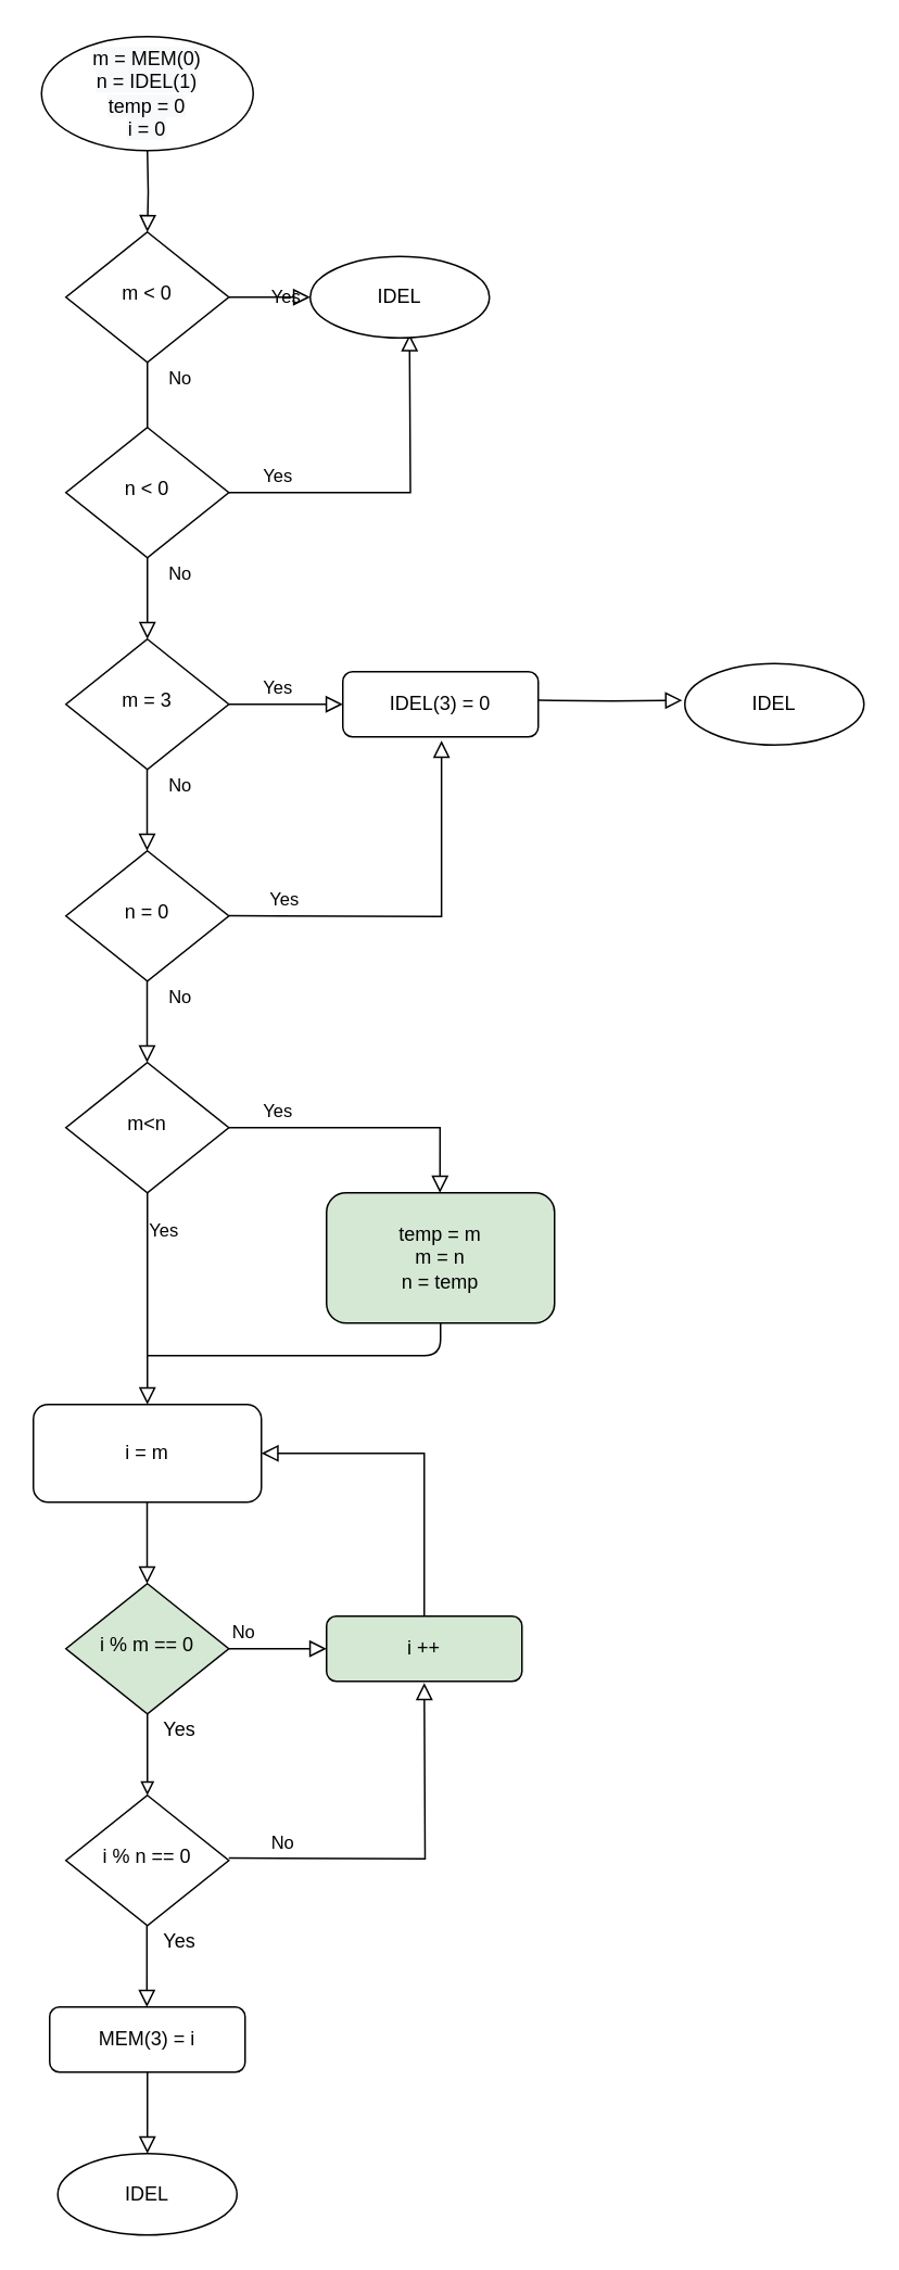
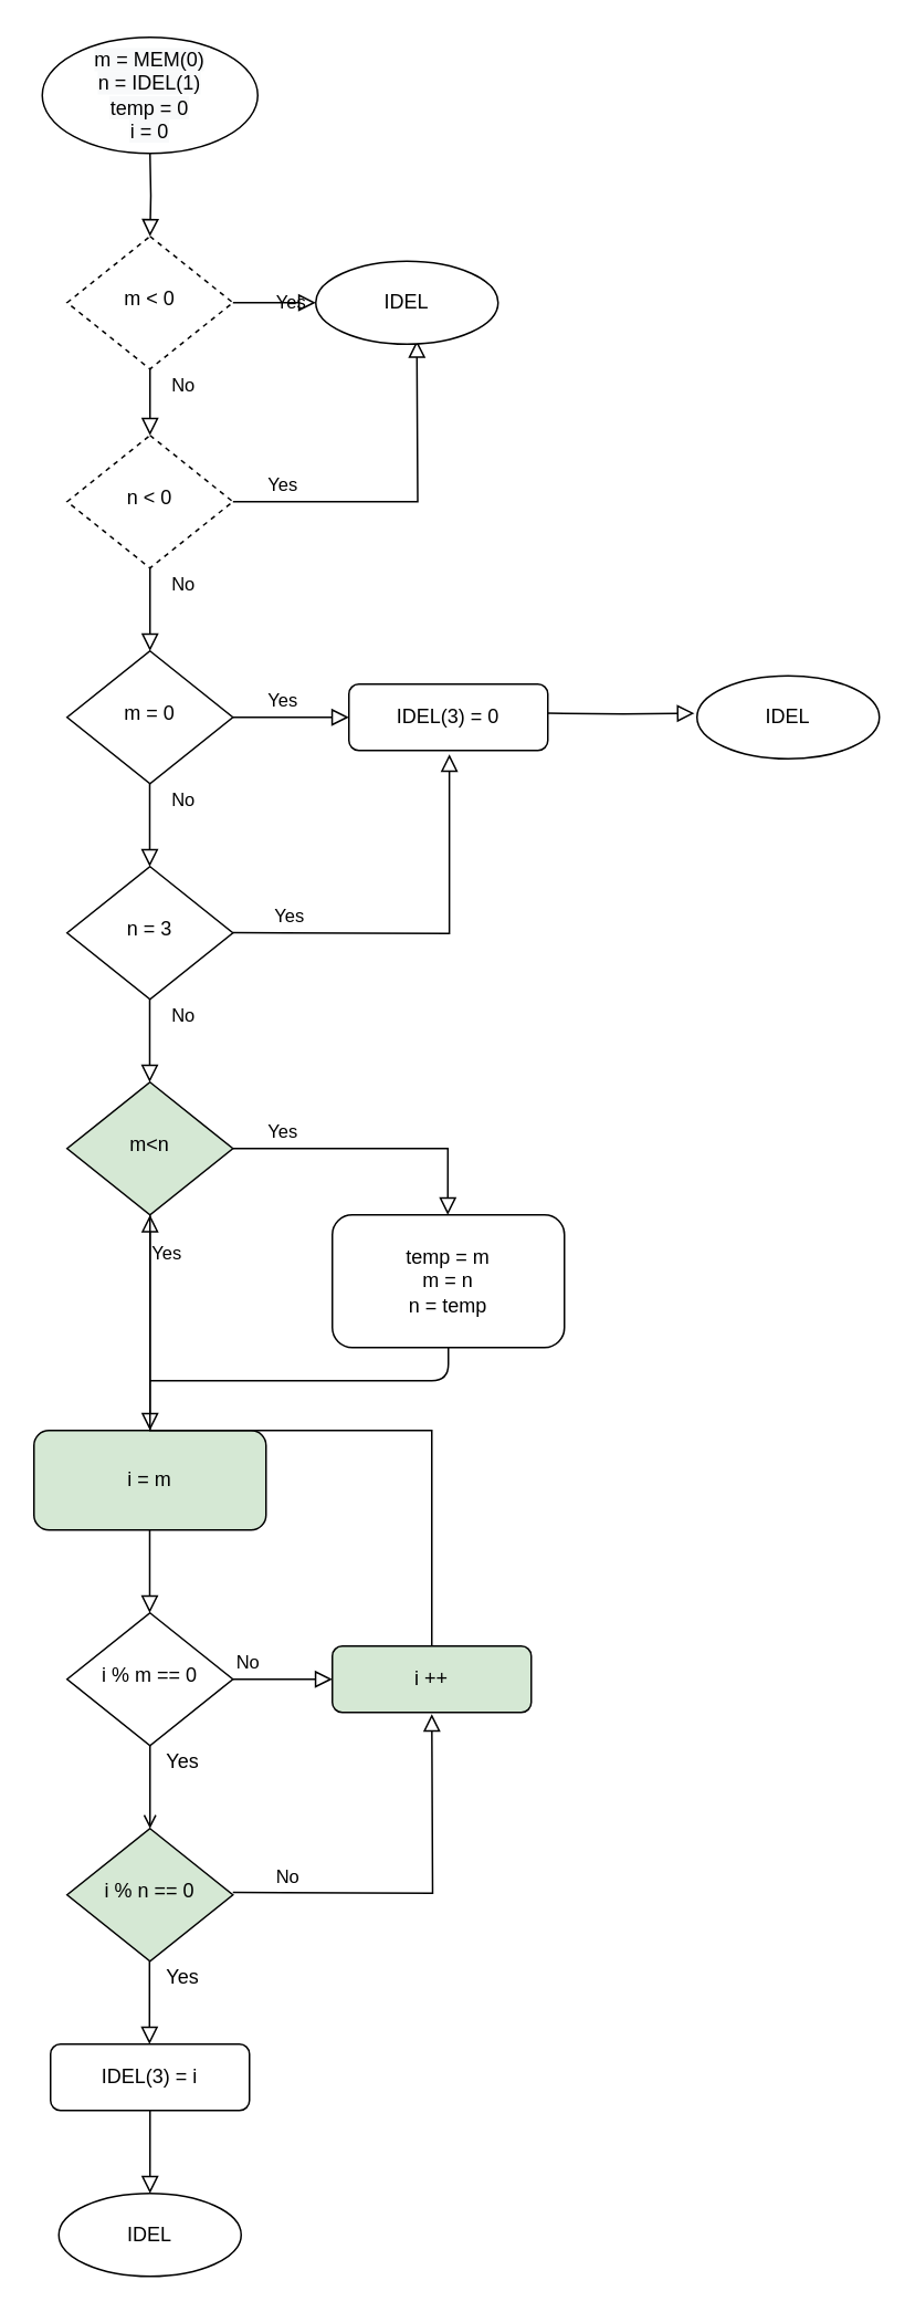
  <mxCell id="0" />
  <mxCell id="1" parent="0" />
  <mxCell id="2" value="" style="rounded=0;html=1;jettySize=auto;orthogonalLoop=1;fontSize=11;endArrow=block;endFill=0;endSize=8;strokeWidth=1;shadow=0;labelBackgroundColor=none;edgeStyle=orthogonalEdgeStyle;" parent="1" target="5" edge="1"><mxGeometry relative="1" as="geometry"><mxPoint x="90" y="90" as="sourcePoint" /></mxGeometry></mxCell>
- <mxCell id="3" value="No" style="rounded=0;html=1;jettySize=auto;orthogonalLoop=1;fontSize=11;endArrow=none;endFill=0;endSize=8;strokeWidth=1;shadow=0;labelBackgroundColor=none;edgeStyle=orthogonalEdgeStyle;" parent="1" source="5" target="8" edge="1"><mxGeometry x="-0.5" y="20" relative="1" as="geometry"><mxPoint as="offset" /></mxGeometry></mxCell>
+ <mxCell id="3" value="No" style="rounded=0;html=1;jettySize=auto;orthogonalLoop=1;fontSize=11;endArrow=block;endFill=0;endSize=8;strokeWidth=1;shadow=0;labelBackgroundColor=none;edgeStyle=orthogonalEdgeStyle;" parent="1" source="5" target="8" edge="1"><mxGeometry x="-0.5" y="20" relative="1" as="geometry"><mxPoint as="offset" /></mxGeometry></mxCell>
  <mxCell id="4" value="Yes" style="edgeStyle=orthogonalEdgeStyle;rounded=0;html=1;jettySize=auto;orthogonalLoop=1;fontSize=11;endArrow=block;endFill=0;endSize=8;strokeWidth=1;shadow=0;labelBackgroundColor=none;" parent="1" source="5" edge="1"><mxGeometry y="10" relative="1" as="geometry"><mxPoint as="offset" /><mxPoint x="190" y="180" as="targetPoint" /></mxGeometry></mxCell>
- <mxCell id="5" value="m &amp;lt; 0" style="rhombus;whiteSpace=wrap;html=1;shadow=0;fontFamily=Helvetica;fontSize=12;align=center;strokeWidth=1;spacing=6;spacingTop=-4;" parent="1" vertex="1"><mxGeometry x="40" y="140" width="100" height="80" as="geometry" /></mxCell>
+ <mxCell id="5" value="m &amp;lt; 0" style="rhombus;whiteSpace=wrap;html=1;shadow=0;fontFamily=Helvetica;fontSize=12;align=center;strokeWidth=1;spacing=6;spacingTop=-4;dashed=1;" parent="1" vertex="1"><mxGeometry x="40" y="140" width="100" height="80" as="geometry" /></mxCell>
  <mxCell id="6" value="No" style="rounded=0;html=1;jettySize=auto;orthogonalLoop=1;fontSize=11;endArrow=block;endFill=0;endSize=8;strokeWidth=1;shadow=0;labelBackgroundColor=none;edgeStyle=orthogonalEdgeStyle;" parent="1" source="8" edge="1"><mxGeometry x="-0.6" y="20" relative="1" as="geometry"><mxPoint as="offset" /><mxPoint x="90" y="390" as="targetPoint" /></mxGeometry></mxCell>
  <mxCell id="7" value="Yes" style="edgeStyle=orthogonalEdgeStyle;rounded=0;html=1;jettySize=auto;orthogonalLoop=1;fontSize=11;endArrow=block;endFill=0;endSize=8;strokeWidth=1;shadow=0;labelBackgroundColor=none;entryX=0.508;entryY=1.069;entryDx=0;entryDy=0;entryPerimeter=0;" parent="1" source="8" edge="1"><mxGeometry x="-0.712" y="10" relative="1" as="geometry"><mxPoint as="offset" /><mxPoint x="250.96" y="202.76" as="targetPoint" /></mxGeometry></mxCell>
- <mxCell id="8" value="n &amp;lt; 0" style="rhombus;whiteSpace=wrap;html=1;shadow=0;fontFamily=Helvetica;fontSize=12;align=center;strokeWidth=1;spacing=6;spacingTop=-4;" parent="1" vertex="1"><mxGeometry x="40" y="260" width="100" height="80" as="geometry" /></mxCell>
- <mxCell id="9" value="m = 3" style="rhombus;whiteSpace=wrap;html=1;shadow=0;fontFamily=Helvetica;fontSize=12;align=center;strokeWidth=1;spacing=6;spacingTop=-4;" vertex="1" parent="1"><mxGeometry x="40" y="390" width="100" height="80" as="geometry" /></mxCell>
- <mxCell id="10" value="n = 0" style="rhombus;whiteSpace=wrap;html=1;shadow=0;fontFamily=Helvetica;fontSize=12;align=center;strokeWidth=1;spacing=6;spacingTop=-4;" vertex="1" parent="1"><mxGeometry x="40" y="520" width="100" height="80" as="geometry" /></mxCell>
+ <mxCell id="8" value="n &amp;lt; 0" style="rhombus;whiteSpace=wrap;html=1;shadow=0;fontFamily=Helvetica;fontSize=12;align=center;strokeWidth=1;spacing=6;spacingTop=-4;dashed=1;" parent="1" vertex="1"><mxGeometry x="40" y="260" width="100" height="80" as="geometry" /></mxCell>
+ <mxCell id="9" value="m = 0" style="rhombus;whiteSpace=wrap;html=1;shadow=0;fontFamily=Helvetica;fontSize=12;align=center;strokeWidth=1;spacing=6;spacingTop=-4;" vertex="1" parent="1"><mxGeometry x="40" y="390" width="100" height="80" as="geometry" /></mxCell>
+ <mxCell id="10" value="n = 3" style="rhombus;whiteSpace=wrap;html=1;shadow=0;fontFamily=Helvetica;fontSize=12;align=center;strokeWidth=1;spacing=6;spacingTop=-4;" vertex="1" parent="1"><mxGeometry x="40" y="520" width="100" height="80" as="geometry" /></mxCell>
  <mxCell id="11" value="No" style="rounded=0;html=1;jettySize=auto;orthogonalLoop=1;fontSize=11;endArrow=block;endFill=0;endSize=8;strokeWidth=1;shadow=0;labelBackgroundColor=none;edgeStyle=orthogonalEdgeStyle;" edge="1" parent="1"><mxGeometry x="-0.6" y="20" relative="1" as="geometry"><mxPoint as="offset" /><mxPoint x="89.83" y="470" as="sourcePoint" /><mxPoint x="89.83" y="520" as="targetPoint" /></mxGeometry></mxCell>
  <mxCell id="12" value="IDEL(3) = 0" style="rounded=1;whiteSpace=wrap;html=1;fontSize=12;glass=0;strokeWidth=1;shadow=0;" vertex="1" parent="1"><mxGeometry x="210" y="410" width="120" height="40" as="geometry" /></mxCell>
  <mxCell id="13" value="Yes" style="edgeStyle=orthogonalEdgeStyle;rounded=0;html=1;jettySize=auto;orthogonalLoop=1;fontSize=11;endArrow=block;endFill=0;endSize=8;strokeWidth=1;shadow=0;labelBackgroundColor=none;exitX=1;exitY=0.5;exitDx=0;exitDy=0;" edge="1" parent="1" source="9"><mxGeometry x="-0.143" y="10" relative="1" as="geometry"><mxPoint as="offset" /><mxPoint x="160" y="377.24" as="sourcePoint" /><mxPoint x="210" y="430" as="targetPoint" /></mxGeometry></mxCell>
  <mxCell id="14" value="Yes" style="edgeStyle=orthogonalEdgeStyle;rounded=0;html=1;jettySize=auto;orthogonalLoop=1;fontSize=11;endArrow=block;endFill=0;endSize=8;strokeWidth=1;shadow=0;labelBackgroundColor=none;exitX=1;exitY=0.5;exitDx=0;exitDy=0;entryX=0.505;entryY=1.058;entryDx=0;entryDy=0;entryPerimeter=0;" edge="1" parent="1" target="12"><mxGeometry x="-0.712" y="10" relative="1" as="geometry"><mxPoint as="offset" /><mxPoint x="140" y="559.83" as="sourcePoint" /><mxPoint x="210" y="559.83" as="targetPoint" /></mxGeometry></mxCell>
- <mxCell id="15" value="m&amp;lt;n" style="rhombus;whiteSpace=wrap;html=1;shadow=0;fontFamily=Helvetica;fontSize=12;align=center;strokeWidth=1;spacing=6;spacingTop=-4;" vertex="1" parent="1"><mxGeometry x="40" y="650" width="100" height="80" as="geometry" /></mxCell>
+ <mxCell id="15" value="m&amp;lt;n" style="rhombus;whiteSpace=wrap;html=1;shadow=0;fontFamily=Helvetica;fontSize=12;align=center;strokeWidth=1;spacing=6;spacingTop=-4;fillColor=#d5e8d4;" vertex="1" parent="1"><mxGeometry x="40" y="650" width="100" height="80" as="geometry" /></mxCell>
  <mxCell id="16" value="No" style="rounded=0;html=1;jettySize=auto;orthogonalLoop=1;fontSize=11;endArrow=block;endFill=0;endSize=8;strokeWidth=1;shadow=0;labelBackgroundColor=none;edgeStyle=orthogonalEdgeStyle;" edge="1" parent="1"><mxGeometry x="-0.6" y="20" relative="1" as="geometry"><mxPoint as="offset" /><mxPoint x="89.83" y="600" as="sourcePoint" /><mxPoint x="89.83" y="650" as="targetPoint" /></mxGeometry></mxCell>
- <mxCell id="17" value="temp = m&lt;br&gt;m = n&lt;br&gt;n = temp" style="rounded=1;whiteSpace=wrap;html=1;fontSize=12;glass=0;strokeWidth=1;shadow=0;fillColor=#d5e8d4;" vertex="1" parent="1"><mxGeometry x="200" y="730" width="140" height="80" as="geometry" /></mxCell>
+ <mxCell id="17" value="temp = m&lt;br&gt;m = n&lt;br&gt;n = temp" style="rounded=1;whiteSpace=wrap;html=1;fontSize=12;glass=0;strokeWidth=1;shadow=0;" vertex="1" parent="1"><mxGeometry x="200" y="730" width="140" height="80" as="geometry" /></mxCell>
  <mxCell id="18" value="&#10;&#10;&lt;span style=&quot;color: rgb(0, 0, 0); font-family: helvetica; font-size: 12px; font-style: normal; font-weight: 400; letter-spacing: normal; text-align: center; text-indent: 0px; text-transform: none; word-spacing: 0px; background-color: rgb(248, 249, 250);&quot;&gt;m = MEM(0)&lt;/span&gt;&lt;br style=&quot;color: rgb(0, 0, 0); font-family: helvetica; font-size: 12px; font-style: normal; font-weight: 400; letter-spacing: normal; text-align: center; text-indent: 0px; text-transform: none; word-spacing: 0px; background-color: rgb(248, 249, 250);&quot;&gt;&lt;span style=&quot;color: rgb(0, 0, 0); font-family: helvetica; font-size: 12px; font-style: normal; font-weight: 400; letter-spacing: normal; text-align: center; text-indent: 0px; text-transform: none; word-spacing: 0px; background-color: rgb(248, 249, 250);&quot;&gt;n = IDEL(1)&lt;/span&gt;&lt;br style=&quot;color: rgb(0, 0, 0); font-family: helvetica; font-size: 12px; font-style: normal; font-weight: 400; letter-spacing: normal; text-align: center; text-indent: 0px; text-transform: none; word-spacing: 0px; background-color: rgb(248, 249, 250);&quot;&gt;&lt;span style=&quot;color: rgb(0, 0, 0); font-family: helvetica; font-size: 12px; font-style: normal; font-weight: 400; letter-spacing: normal; text-align: center; text-indent: 0px; text-transform: none; word-spacing: 0px; background-color: rgb(248, 249, 250);&quot;&gt;temp = 0&lt;/span&gt;&lt;br style=&quot;color: rgb(0, 0, 0); font-family: helvetica; font-size: 12px; font-style: normal; font-weight: 400; letter-spacing: normal; text-align: center; text-indent: 0px; text-transform: none; word-spacing: 0px; background-color: rgb(248, 249, 250);&quot;&gt;&lt;span style=&quot;color: rgb(0, 0, 0); font-family: helvetica; font-size: 12px; font-style: normal; font-weight: 400; letter-spacing: normal; text-align: center; text-indent: 0px; text-transform: none; word-spacing: 0px; background-color: rgb(248, 249, 250);&quot;&gt;i = 0&lt;/span&gt;&#10;&#10;" style="strokeWidth=1;html=1;shape=mxgraph.flowchart.start_1;whiteSpace=wrap;" vertex="1" parent="1"><mxGeometry x="25" y="20" width="130" height="70" as="geometry" /></mxCell>
  <mxCell id="19" value="Yes" style="rounded=0;html=1;jettySize=auto;orthogonalLoop=1;fontSize=11;endArrow=block;endFill=0;endSize=8;strokeWidth=1;shadow=0;labelBackgroundColor=none;edgeStyle=orthogonalEdgeStyle;exitX=1;exitY=0.5;exitDx=0;exitDy=0;" edge="1" parent="1" source="15"><mxGeometry x="-0.646" y="10" relative="1" as="geometry"><mxPoint as="offset" /><mxPoint x="269.66" y="680" as="sourcePoint" /><mxPoint x="269.66" y="730" as="targetPoint" /><Array as="points"><mxPoint x="270" y="690" /></Array></mxGeometry></mxCell>
- <mxCell id="20" value="i = m" style="rounded=1;whiteSpace=wrap;html=1;fontSize=12;glass=0;strokeWidth=1;shadow=0;" vertex="1" parent="1"><mxGeometry x="20" y="860" width="140" height="60" as="geometry" /></mxCell>
+ <mxCell id="20" value="i = m" style="rounded=1;whiteSpace=wrap;html=1;fontSize=12;glass=0;strokeWidth=1;shadow=0;fillColor=#d5e8d4;" vertex="1" parent="1"><mxGeometry x="20" y="860" width="140" height="60" as="geometry" /></mxCell>
  <mxCell id="21" value="Yes" style="rounded=0;html=1;jettySize=auto;orthogonalLoop=1;fontSize=11;endArrow=block;endFill=0;endSize=8;strokeWidth=1;shadow=0;labelBackgroundColor=none;edgeStyle=orthogonalEdgeStyle;exitX=1;exitY=0.5;exitDx=0;exitDy=0;entryX=0.5;entryY=0;entryDx=0;entryDy=0;" edge="1" parent="1" target="20"><mxGeometry x="-0.646" y="10" relative="1" as="geometry"><mxPoint as="offset" /><mxPoint x="90" y="730" as="sourcePoint" /><mxPoint x="130" y="820" as="targetPoint" /><Array as="points"><mxPoint x="90" y="860" /></Array></mxGeometry></mxCell>
  <mxCell id="22" value="" style="endArrow=none;html=1;entryX=0.5;entryY=1;entryDx=0;entryDy=0;" edge="1" parent="1" target="17"><mxGeometry width="50" height="50" relative="1" as="geometry"><mxPoint x="90" y="830" as="sourcePoint" /><mxPoint x="110" y="760" as="targetPoint" /><Array as="points"><mxPoint x="270" y="830" /></Array></mxGeometry></mxCell>
- <mxCell id="23" value="" style="edgeStyle=orthogonalEdgeStyle;rounded=0;orthogonalLoop=1;jettySize=auto;html=1;endArrow=block;endFill=0;" edge="1" parent="1" source="24" target="26"><mxGeometry relative="1" as="geometry" /></mxCell>
- <mxCell id="24" value="i % m == 0" style="rhombus;whiteSpace=wrap;html=1;shadow=0;fontFamily=Helvetica;fontSize=12;align=center;strokeWidth=1;spacing=6;spacingTop=-4;fillColor=#d5e8d4;" vertex="1" parent="1"><mxGeometry x="40" y="970" width="100" height="80" as="geometry" /></mxCell>
+ <mxCell id="23" value="" style="edgeStyle=orthogonalEdgeStyle;rounded=0;orthogonalLoop=1;jettySize=auto;html=1;endArrow=open;endFill=0;" edge="1" parent="1" source="24" target="26"><mxGeometry relative="1" as="geometry" /></mxCell>
+ <mxCell id="24" value="i % m == 0" style="rhombus;whiteSpace=wrap;html=1;shadow=0;fontFamily=Helvetica;fontSize=12;align=center;strokeWidth=1;spacing=6;spacingTop=-4;" vertex="1" parent="1"><mxGeometry x="40" y="970" width="100" height="80" as="geometry" /></mxCell>
  <mxCell id="25" value="" style="rounded=0;html=1;jettySize=auto;orthogonalLoop=1;fontSize=11;endArrow=block;endFill=0;endSize=8;strokeWidth=1;shadow=0;labelBackgroundColor=none;edgeStyle=orthogonalEdgeStyle;" edge="1" parent="1"><mxGeometry x="-0.6" y="20" relative="1" as="geometry"><mxPoint as="offset" /><mxPoint x="89.83" y="920" as="sourcePoint" /><mxPoint x="89.83" y="970" as="targetPoint" /></mxGeometry></mxCell>
- <mxCell id="26" value="i % n == 0" style="rhombus;whiteSpace=wrap;html=1;shadow=0;fontFamily=Helvetica;fontSize=12;align=center;strokeWidth=1;spacing=6;spacingTop=-4;" vertex="1" parent="1"><mxGeometry x="40" y="1100" width="100" height="80" as="geometry" /></mxCell>
- <mxCell id="27" value="MEM(3) = i" style="rounded=1;whiteSpace=wrap;html=1;fontSize=12;glass=0;strokeWidth=1;shadow=0;" vertex="1" parent="1"><mxGeometry x="30" y="1230" width="120" height="40" as="geometry" /></mxCell>
+ <mxCell id="26" value="i % n == 0" style="rhombus;whiteSpace=wrap;html=1;shadow=0;fontFamily=Helvetica;fontSize=12;align=center;strokeWidth=1;spacing=6;spacingTop=-4;fillColor=#d5e8d4;" vertex="1" parent="1"><mxGeometry x="40" y="1100" width="100" height="80" as="geometry" /></mxCell>
+ <mxCell id="27" value="IDEL(3) = i" style="rounded=1;whiteSpace=wrap;html=1;fontSize=12;glass=0;strokeWidth=1;shadow=0;" vertex="1" parent="1"><mxGeometry x="30" y="1230" width="120" height="40" as="geometry" /></mxCell>
  <mxCell id="28" value="" style="rounded=0;html=1;jettySize=auto;orthogonalLoop=1;fontSize=11;endArrow=block;endFill=0;endSize=8;strokeWidth=1;shadow=0;labelBackgroundColor=none;edgeStyle=orthogonalEdgeStyle;" edge="1" parent="1"><mxGeometry x="-0.6" y="20" relative="1" as="geometry"><mxPoint as="offset" /><mxPoint x="89.71" y="1180" as="sourcePoint" /><mxPoint x="89.71" y="1230" as="targetPoint" /><Array as="points"><mxPoint x="89.94" y="1220" /><mxPoint x="89.94" y="1220" /></Array></mxGeometry></mxCell>
  <mxCell id="29" value="i ++" style="rounded=1;whiteSpace=wrap;html=1;fontSize=12;glass=0;strokeWidth=1;shadow=0;fillColor=#d5e8d4;" vertex="1" parent="1"><mxGeometry x="200" y="990" width="120" height="40" as="geometry" /></mxCell>
  <mxCell id="30" value="Yes" style="text;html=1;strokeColor=none;fillColor=none;align=center;verticalAlign=middle;whiteSpace=wrap;rounded=0;" vertex="1" parent="1"><mxGeometry x="90" y="1050" width="40" height="20" as="geometry" /></mxCell>
  <mxCell id="31" value="Yes" style="text;html=1;strokeColor=none;fillColor=none;align=center;verticalAlign=middle;whiteSpace=wrap;rounded=0;" vertex="1" parent="1"><mxGeometry x="90" y="1180" width="40" height="20" as="geometry" /></mxCell>
  <mxCell id="32" value="No" style="edgeStyle=orthogonalEdgeStyle;rounded=0;html=1;jettySize=auto;orthogonalLoop=1;fontSize=11;endArrow=block;endFill=0;endSize=8;strokeWidth=1;shadow=0;labelBackgroundColor=none;exitX=1;exitY=0.5;exitDx=0;exitDy=0;" edge="1" parent="1"><mxGeometry x="-0.712" y="10" relative="1" as="geometry"><mxPoint as="offset" /><mxPoint x="140" y="1138.51" as="sourcePoint" /><mxPoint x="260" y="1031" as="targetPoint" /></mxGeometry></mxCell>
  <mxCell id="33" value="No" style="edgeStyle=orthogonalEdgeStyle;rounded=0;html=1;jettySize=auto;orthogonalLoop=1;fontSize=11;endArrow=block;endFill=0;endSize=8;strokeWidth=1;shadow=0;labelBackgroundColor=none;" edge="1" parent="1" source="24"><mxGeometry x="-0.712" y="10" relative="1" as="geometry"><mxPoint as="offset" /><mxPoint x="150" y="1148.51" as="sourcePoint" /><mxPoint x="200" y="1010" as="targetPoint" /></mxGeometry></mxCell>
- <mxCell id="34" value="" style="edgeStyle=orthogonalEdgeStyle;rounded=0;html=1;jettySize=auto;orthogonalLoop=1;fontSize=11;endArrow=block;endFill=0;endSize=8;strokeWidth=1;shadow=0;labelBackgroundColor=none;exitX=0.5;exitY=0;exitDx=0;exitDy=0;entryX=1;entryY=0.5;entryDx=0;entryDy=0;" edge="1" parent="1" source="29" target="20"><mxGeometry x="-0.712" y="10" relative="1" as="geometry"><mxPoint as="offset" /><mxPoint x="210" y="943.75" as="sourcePoint" /><mxPoint x="330" y="836.24" as="targetPoint" /></mxGeometry></mxCell>
+ <mxCell id="34" value="" style="edgeStyle=orthogonalEdgeStyle;rounded=0;html=1;jettySize=auto;orthogonalLoop=1;fontSize=11;endArrow=block;endFill=0;endSize=8;strokeWidth=1;shadow=0;labelBackgroundColor=none;exitX=0.5;exitY=0;exitDx=0;exitDy=0;" edge="1" parent="1" source="29" target="15"><mxGeometry x="-0.712" y="10" relative="1" as="geometry"><mxPoint as="offset" /><mxPoint x="210" y="943.75" as="sourcePoint" /><mxPoint x="330" y="836.24" as="targetPoint" /></mxGeometry></mxCell>
  <mxCell id="35" value="IDEL" style="strokeWidth=1;html=1;shape=mxgraph.flowchart.start_1;whiteSpace=wrap;" vertex="1" parent="1"><mxGeometry x="190" y="155" width="110" height="50" as="geometry" /></mxCell>
  <mxCell id="36" value="IDEL" style="strokeWidth=1;html=1;shape=mxgraph.flowchart.start_1;whiteSpace=wrap;" vertex="1" parent="1"><mxGeometry x="35" y="1320" width="110" height="50" as="geometry" /></mxCell>
  <mxCell id="37" value="IDEL" style="strokeWidth=1;html=1;shape=mxgraph.flowchart.start_1;whiteSpace=wrap;" vertex="1" parent="1"><mxGeometry x="420" y="405" width="110" height="50" as="geometry" /></mxCell>
  <mxCell id="38" value="" style="edgeStyle=orthogonalEdgeStyle;rounded=0;html=1;jettySize=auto;orthogonalLoop=1;fontSize=11;endArrow=block;endFill=0;endSize=8;strokeWidth=1;shadow=0;labelBackgroundColor=none;exitX=1;exitY=0.5;exitDx=0;exitDy=0;entryX=-0.014;entryY=0.452;entryDx=0;entryDy=0;entryPerimeter=0;" edge="1" parent="1" target="37"><mxGeometry x="-0.712" y="10" relative="1" as="geometry"><mxPoint as="offset" /><mxPoint x="330" y="427.51" as="sourcePoint" /><mxPoint x="380" y="428" as="targetPoint" /></mxGeometry></mxCell>
  <mxCell id="39" value="" style="rounded=0;html=1;jettySize=auto;orthogonalLoop=1;fontSize=11;endArrow=block;endFill=0;endSize=8;strokeWidth=1;shadow=0;labelBackgroundColor=none;edgeStyle=orthogonalEdgeStyle;" edge="1" parent="1"><mxGeometry x="-0.6" y="20" relative="1" as="geometry"><mxPoint as="offset" /><mxPoint x="90.02" y="1270" as="sourcePoint" /><mxPoint x="90.02" y="1320" as="targetPoint" /><Array as="points"><mxPoint x="90.25" y="1310" /><mxPoint x="90.25" y="1310" /></Array></mxGeometry></mxCell>
